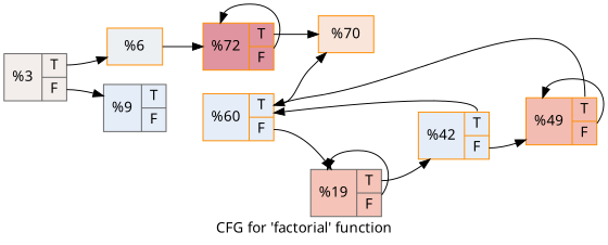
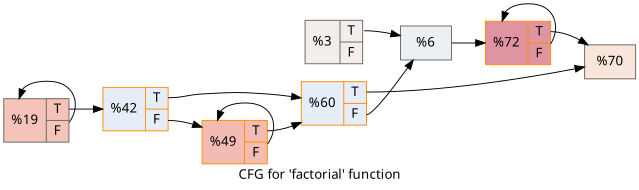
  digraph {
    fontname="Noto Sans"
    label="CFG for 'factorial' function"
    rankdir=LR
    node [color=darkorange fillcolor="#c5d6f270" fontname="Noto Sans" shape=record style=filled]
    edge [fontname="Noto Sans" tailport=s0]
-   n1 [fillcolor="#f4c5ad70" label="{%70}"]
+   n1 [color=gray40 fillcolor="#f4c5ad70" label="{%70}"]
    n2 [color=gray40 fillcolor="#e3d9d370" label="{%3|{<s0>T|<s1>F}}"]
-   n3 [fillcolor="#d6dce470" label="{%6}"]
-   n4 [color=gray40 label="{%9|{<s0>T|<s1>F}}"]
+   n3 [color=gray40 fillcolor="#d6dce470" label="{%6}"]
    n5 [fillcolor="#b70d2870" label="{%72|{<s0>T|<s1>F}}"]
    n6 [label="{%42|{<s0>T|<s1>F}}"]
    n7 [label="{%60|{<s0>T|<s1>F}}"]
    n8 [fillcolor="#e1675170" label="{%49|{<s0>T|<s1>F}}"]
    n9 [color=gray40 fillcolor="#e8765c70" label="{%19|{<s0>T|<s1>F}}"]
    n2 -> n3
-   n2 -> n4 [tailport=s1]
    n3 -> n5
    n5 -> n1
    n5 -> n5 [tailport=s1]
    n6 -> n7
    n6 -> n8 [tailport=s1]
    n7 -> n1
-   n7 -> n9 [tailport=s1]
+   n7 -> n3 [tailport=s1]
    n8 -> n7
    n8 -> n8 [tailport=s1]
    n9 -> n6
    n9 -> n9 [tailport=s1]
  }
